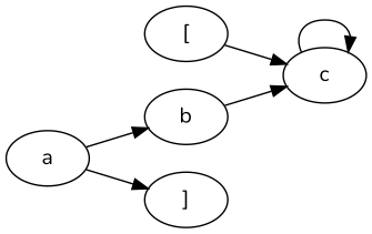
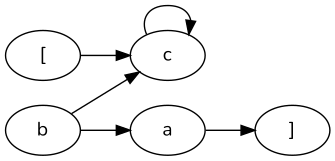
  digraph {
    fontname=Nunito
    rankdir=LR
    node [fontname=Nunito]
    edge [fontname=Nunito]
    n1 [label="["]
    n2 [label=c]
    n3 [label=b]
    n4 [label=a]
    n5 [label="]"]
    n1 -> n2
    n2 -> n2
    n3 -> n2
-   n4 -> n3
+   n3 -> n4
    n4 -> n5
  }
